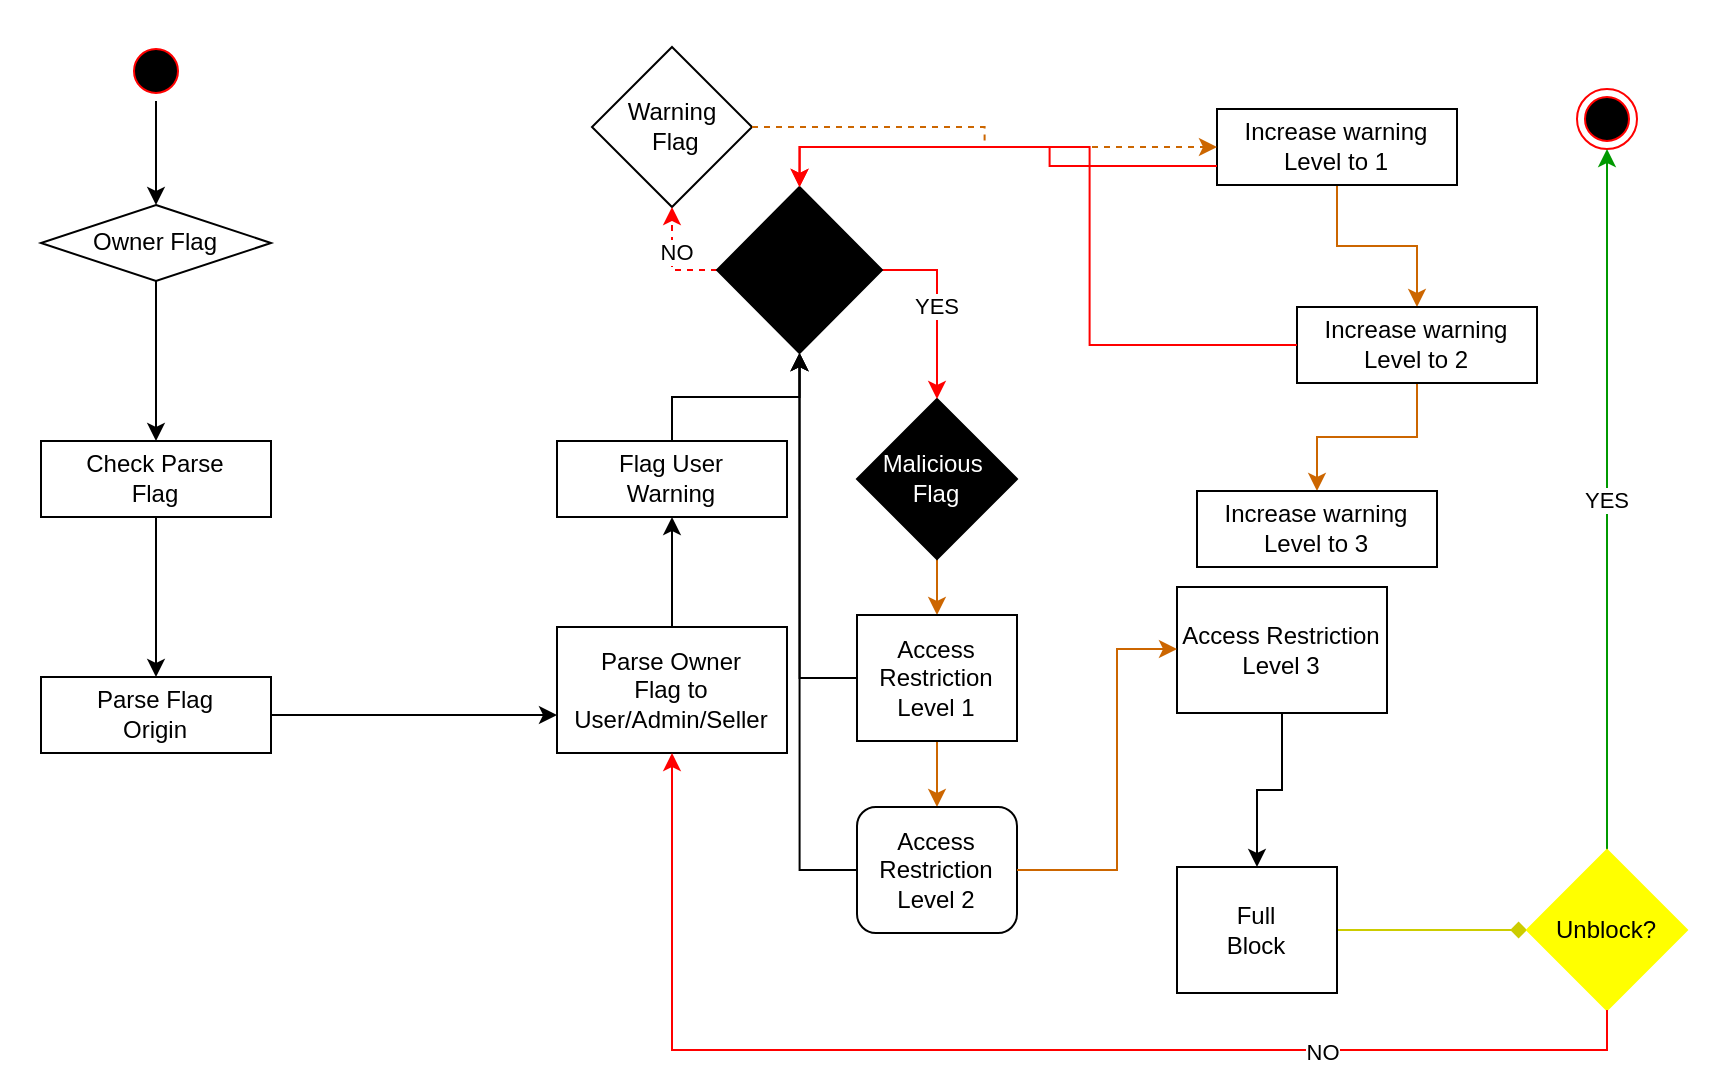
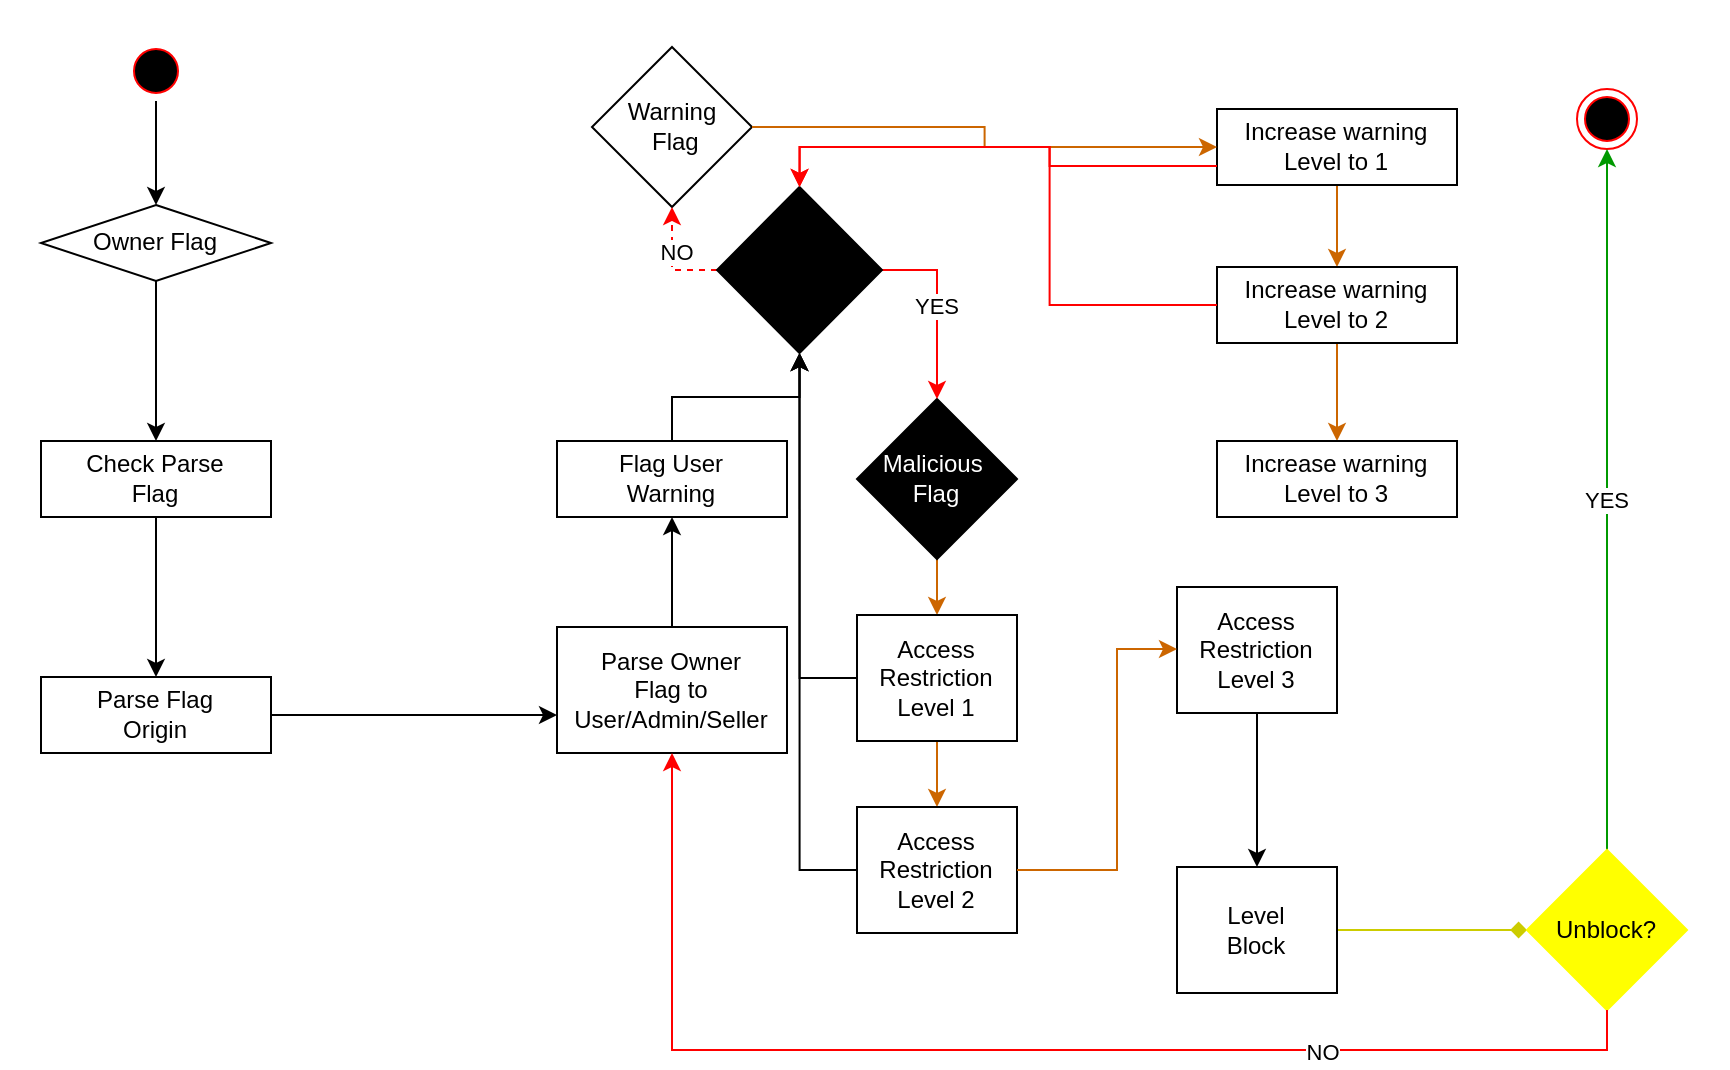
  <mxCell id="0" />
  <mxCell id="1" parent="0" />
  <mxCell id="2" value="" style="edgeStyle=orthogonalEdgeStyle;rounded=0;orthogonalLoop=1;jettySize=auto;html=1;" parent="1" source="3" target="5" edge="1"><mxGeometry relative="1" as="geometry" /></mxCell>
  <mxCell id="3" value="" style="ellipse;shape=startState;fillColor=#000000;strokeColor=#ff0000;" parent="1" vertex="1"><mxGeometry x="62.5" y="20" width="30" height="30" as="geometry" /></mxCell>
  <mxCell id="4" value="" style="edgeStyle=orthogonalEdgeStyle;rounded=0;orthogonalLoop=1;jettySize=auto;html=1;" parent="1" source="5" target="7" edge="1"><mxGeometry relative="1" as="geometry" /></mxCell>
  <mxCell id="5" value="Owner Flag" style="rhombus;whiteSpace=wrap;html=1;" parent="1" vertex="1"><mxGeometry x="20" y="102" width="115" height="38" as="geometry" /></mxCell>
  <mxCell id="6" value="" style="edgeStyle=orthogonalEdgeStyle;rounded=0;orthogonalLoop=1;jettySize=auto;html=1;" parent="1" source="7" target="8" edge="1"><mxGeometry relative="1" as="geometry" /></mxCell>
  <mxCell id="7" value="&lt;div&gt;Check Parse&lt;br&gt;&lt;/div&gt;&lt;div&gt;Flag&lt;br&gt;&lt;/div&gt;" style="rounded=0;whiteSpace=wrap;html=1;fillColor=rgb(255, 255, 255);strokeColor=rgb(0, 0, 0);fontColor=rgb(0, 0, 0);" parent="1" vertex="1"><mxGeometry x="20" y="220" width="115" height="38" as="geometry" /></mxCell>
  <mxCell id="8" value="&lt;div&gt;Parse Flag&lt;/div&gt;&lt;div&gt;Origin&lt;br&gt;&lt;/div&gt;" style="rounded=0;whiteSpace=wrap;html=1;fillColor=rgb(255, 255, 255);strokeColor=rgb(0, 0, 0);fontColor=rgb(0, 0, 0);" parent="1" vertex="1"><mxGeometry x="20" y="338" width="115" height="38" as="geometry" /></mxCell>
  <mxCell id="9" value="" style="edgeStyle=orthogonalEdgeStyle;rounded=0;orthogonalLoop=1;jettySize=auto;html=1;" parent="1" source="8" edge="1"><mxGeometry relative="1" as="geometry"><mxPoint x="278" y="357" as="targetPoint" /></mxGeometry></mxCell>
  <mxCell id="10" value="" style="edgeStyle=orthogonalEdgeStyle;rounded=0;orthogonalLoop=1;jettySize=auto;html=1;" parent="1" source="11" target="13" edge="1"><mxGeometry relative="1" as="geometry" /></mxCell>
  <mxCell id="11" value="&lt;div&gt;Parse Owner&lt;br&gt;&lt;/div&gt;&lt;div&gt;Flag to &lt;br&gt;&lt;/div&gt;&lt;div&gt;User/Admin/Seller&lt;br&gt;&lt;/div&gt;" style="rounded=0;whiteSpace=wrap;html=1;fillColor=rgb(255, 255, 255);strokeColor=rgb(0, 0, 0);fontColor=rgb(0, 0, 0);" parent="1" vertex="1"><mxGeometry x="278" y="313" width="115" height="63" as="geometry" /></mxCell>
  <mxCell id="12" style="edgeStyle=orthogonalEdgeStyle;rounded=0;orthogonalLoop=1;jettySize=auto;html=1;exitX=0.5;exitY=0;exitDx=0;exitDy=0;" parent="1" source="13" target="20" edge="1"><mxGeometry relative="1" as="geometry" /></mxCell>
  <mxCell id="13" value="&lt;div&gt;Flag User&lt;/div&gt;&lt;div&gt;Warning&lt;br&gt;&lt;/div&gt;" style="rounded=0;whiteSpace=wrap;html=1;fillColor=rgb(255, 255, 255);strokeColor=rgb(0, 0, 0);fontColor=rgb(0, 0, 0);" parent="1" vertex="1"><mxGeometry x="278" y="220" width="115" height="38" as="geometry" /></mxCell>
  <mxCell id="14" value="" style="edgeStyle=orthogonalEdgeStyle;rounded=0;orthogonalLoop=1;jettySize=auto;html=1;strokeColor=#CC6600;" parent="1" source="15" target="23" edge="1"><mxGeometry relative="1" as="geometry" /></mxCell>
  <mxCell id="15" value="&lt;div&gt;&lt;font color=&quot;#FFFFFF&quot;&gt;Malicious&amp;nbsp;&lt;/font&gt;&lt;/div&gt;&lt;div&gt;&lt;font color=&quot;#FFFFFF&quot;&gt;Flag&lt;br&gt;&lt;/font&gt;&lt;/div&gt;" style="rhombus;whiteSpace=wrap;html=1;fillColor=#000000;strokeColor=rgb(0, 0, 0);fontColor=rgb(0, 0, 0);rounded=0;" parent="1" vertex="1"><mxGeometry x="428" y="199" width="80" height="80" as="geometry" /></mxCell>
  <mxCell id="16" value="&lt;div&gt;Warning&lt;/div&gt;&lt;div&gt;&amp;nbsp;Flag&lt;/div&gt;" style="rhombus;whiteSpace=wrap;html=1;fillColor=#ffffff;strokeColor=rgb(0, 0, 0);fontColor=rgb(0, 0, 0);rounded=0;" parent="1" vertex="1"><mxGeometry x="295.5" y="23" width="80" height="80" as="geometry" /></mxCell>
  <mxCell id="17" style="edgeStyle=orthogonalEdgeStyle;rounded=0;orthogonalLoop=1;jettySize=auto;html=1;exitX=0;exitY=0.5;exitDx=0;exitDy=0;entryX=0.5;entryY=1;entryDx=0;entryDy=0;strokeColor=#FF0000;dashed=1;" parent="1" source="20" target="16" edge="1"><mxGeometry relative="1" as="geometry" /></mxCell>
  <mxCell id="18" value="NO" style="edgeLabel;html=1;align=center;verticalAlign=middle;resizable=0;points=[];" parent="17" vertex="1" connectable="0"><mxGeometry x="0.197" y="-2" relative="1" as="geometry"><mxPoint as="offset" /></mxGeometry></mxCell>
  <mxCell id="19" value="YES" style="edgeStyle=orthogonalEdgeStyle;rounded=0;orthogonalLoop=1;jettySize=auto;html=1;exitX=1;exitY=0.5;exitDx=0;exitDy=0;entryX=0.5;entryY=0;entryDx=0;entryDy=0;strokeColor=#FF0000;" parent="1" source="20" target="15" edge="1"><mxGeometry relative="1" as="geometry" /></mxCell>
  <mxCell id="20" value="&lt;div&gt;Intent&lt;/div&gt;&lt;div&gt;Malicious?&lt;br&gt;&lt;/div&gt;" style="rhombus;whiteSpace=wrap;html=1;fillColor=#000000;" parent="1" vertex="1"><mxGeometry x="358" y="93" width="82.5" height="83" as="geometry" /></mxCell>
  <mxCell id="21" value="" style="edgeStyle=orthogonalEdgeStyle;rounded=0;orthogonalLoop=1;jettySize=auto;html=1;strokeColor=#CC6600;" parent="1" source="23" target="25" edge="1"><mxGeometry relative="1" as="geometry" /></mxCell>
  <mxCell id="22" style="edgeStyle=orthogonalEdgeStyle;rounded=0;orthogonalLoop=1;jettySize=auto;html=1;exitX=0;exitY=0.5;exitDx=0;exitDy=0;entryX=0.5;entryY=1;entryDx=0;entryDy=0;" parent="1" source="23" target="20" edge="1"><mxGeometry relative="1" as="geometry" /></mxCell>
  <mxCell id="23" value="&lt;div&gt;Access Restriction&lt;/div&gt;&lt;div&gt;Level 1&lt;br&gt;&lt;/div&gt;" style="whiteSpace=wrap;html=1;fillColor=rgb(255, 255, 255);strokeColor=rgb(0, 0, 0);fontColor=rgb(0, 0, 0);rounded=0;" parent="1" vertex="1"><mxGeometry x="428" y="307" width="80" height="63" as="geometry" /></mxCell>
  <mxCell id="24" style="edgeStyle=orthogonalEdgeStyle;rounded=0;orthogonalLoop=1;jettySize=auto;html=1;exitX=0;exitY=0.5;exitDx=0;exitDy=0;entryX=0.5;entryY=1;entryDx=0;entryDy=0;" parent="1" source="25" target="20" edge="1"><mxGeometry relative="1" as="geometry" /></mxCell>
- <mxCell id="25" value="&lt;div&gt;Access Restriction&lt;/div&gt;&lt;div&gt;Level 2&lt;br&gt;&lt;/div&gt;" style="whiteSpace=wrap;html=1;fillColor=rgb(255, 255, 255);strokeColor=rgb(0, 0, 0);fontColor=rgb(0, 0, 0);rounded=1;" parent="1" vertex="1"><mxGeometry x="428" y="403" width="80" height="63" as="geometry" /></mxCell>
+ <mxCell id="25" value="&lt;div&gt;Access Restriction&lt;/div&gt;&lt;div&gt;Level 2&lt;br&gt;&lt;/div&gt;" style="whiteSpace=wrap;html=1;fillColor=rgb(255, 255, 255);strokeColor=rgb(0, 0, 0);fontColor=rgb(0, 0, 0);rounded=0;" parent="1" vertex="1"><mxGeometry x="428" y="403" width="80" height="63" as="geometry" /></mxCell>
  <mxCell id="26" value="" style="ellipse;shape=endState;fillColor=#000000;strokeColor=#ff0000" parent="1" vertex="1"><mxGeometry x="788" y="44" width="30" height="30" as="geometry" /></mxCell>
  <mxCell id="27" value="" style="edgeStyle=orthogonalEdgeStyle;rounded=0;orthogonalLoop=1;jettySize=auto;html=1;strokeColor=#CC6600;" parent="1" source="28" target="30" edge="1"><mxGeometry relative="1" as="geometry" /></mxCell>
  <mxCell id="28" value="&lt;div&gt;Increase warning &lt;br&gt;&lt;/div&gt;&lt;div&gt;Level to 1&lt;br&gt;&lt;/div&gt;" style="whiteSpace=wrap;html=1;fillColor=rgb(255, 255, 255);strokeColor=rgb(0, 0, 0);fontColor=rgb(0, 0, 0);rounded=0;" parent="1" vertex="1"><mxGeometry x="608" y="54" width="120" height="38" as="geometry" /></mxCell>
  <mxCell id="29" value="" style="edgeStyle=orthogonalEdgeStyle;rounded=0;orthogonalLoop=1;jettySize=auto;html=1;strokeColor=#CC6600;" parent="1" source="30" target="31" edge="1"><mxGeometry relative="1" as="geometry" /></mxCell>
- <mxCell id="30" value="&lt;div&gt;Increase warning &lt;br&gt;&lt;/div&gt;&lt;div&gt;Level to 2&lt;br&gt;&lt;/div&gt;" style="whiteSpace=wrap;html=1;fillColor=rgb(255, 255, 255);strokeColor=rgb(0, 0, 0);fontColor=rgb(0, 0, 0);rounded=0;" parent="1" vertex="1"><mxGeometry x="648" y="153" width="120" height="38" as="geometry" /></mxCell>
- <mxCell id="31" value="&lt;div&gt;Increase warning &lt;br&gt;&lt;/div&gt;&lt;div&gt;Level to 3&lt;br&gt;&lt;/div&gt;" style="whiteSpace=wrap;html=1;fillColor=rgb(255, 255, 255);strokeColor=rgb(0, 0, 0);fontColor=rgb(0, 0, 0);rounded=0;" parent="1" vertex="1"><mxGeometry x="598" y="245" width="120" height="38" as="geometry" /></mxCell>
+ <mxCell id="30" value="&lt;div&gt;Increase warning &lt;br&gt;&lt;/div&gt;&lt;div&gt;Level to 2&lt;br&gt;&lt;/div&gt;" style="whiteSpace=wrap;html=1;fillColor=rgb(255, 255, 255);strokeColor=rgb(0, 0, 0);fontColor=rgb(0, 0, 0);rounded=0;" parent="1" vertex="1"><mxGeometry x="608" y="133" width="120" height="38" as="geometry" /></mxCell>
+ <mxCell id="31" value="&lt;div&gt;Increase warning &lt;br&gt;&lt;/div&gt;&lt;div&gt;Level to 3&lt;br&gt;&lt;/div&gt;" style="whiteSpace=wrap;html=1;fillColor=rgb(255, 255, 255);strokeColor=rgb(0, 0, 0);fontColor=rgb(0, 0, 0);rounded=0;" parent="1" vertex="1"><mxGeometry x="608" y="220" width="120" height="38" as="geometry" /></mxCell>
  <mxCell id="32" value="" style="edgeStyle=orthogonalEdgeStyle;rounded=0;orthogonalLoop=1;jettySize=auto;html=1;" parent="1" source="33" target="35" edge="1"><mxGeometry relative="1" as="geometry" /></mxCell>
- <mxCell id="33" value="&lt;div&gt;Access Restriction&lt;/div&gt;&lt;div&gt;Level 3&lt;br&gt;&lt;/div&gt;" style="whiteSpace=wrap;html=1;fillColor=rgb(255, 255, 255);strokeColor=rgb(0, 0, 0);fontColor=rgb(0, 0, 0);rounded=0;" parent="1" vertex="1"><mxGeometry x="588" y="293" width="105" height="63" as="geometry" /></mxCell>
+ <mxCell id="33" value="&lt;div&gt;Access Restriction&lt;/div&gt;&lt;div&gt;Level 3&lt;br&gt;&lt;/div&gt;" style="whiteSpace=wrap;html=1;fillColor=rgb(255, 255, 255);strokeColor=rgb(0, 0, 0);fontColor=rgb(0, 0, 0);rounded=0;" parent="1" vertex="1"><mxGeometry x="588" y="293" width="80" height="63" as="geometry" /></mxCell>
  <mxCell id="34" value="" style="edgeStyle=orthogonalEdgeStyle;rounded=0;orthogonalLoop=1;jettySize=auto;html=1;strokeColor=#CCCC00;endArrow=diamond;" parent="1" source="35" target="37" edge="1"><mxGeometry relative="1" as="geometry" /></mxCell>
- <mxCell id="35" value="&lt;div&gt;Full&lt;br&gt;&lt;/div&gt;&lt;div&gt;Block&lt;br&gt;&lt;/div&gt;" style="whiteSpace=wrap;html=1;fillColor=rgb(255, 255, 255);strokeColor=rgb(0, 0, 0);fontColor=rgb(0, 0, 0);rounded=0;" parent="1" vertex="1"><mxGeometry x="588" y="433" width="80" height="63" as="geometry" /></mxCell>
+ <mxCell id="35" value="&lt;div&gt;Level&lt;br&gt;&lt;/div&gt;&lt;div&gt;Block&lt;br&gt;&lt;/div&gt;" style="whiteSpace=wrap;html=1;fillColor=rgb(255, 255, 255);strokeColor=rgb(0, 0, 0);fontColor=rgb(0, 0, 0);rounded=0;" parent="1" vertex="1"><mxGeometry x="588" y="433" width="80" height="63" as="geometry" /></mxCell>
  <mxCell id="36" value="YES" style="edgeStyle=orthogonalEdgeStyle;rounded=0;orthogonalLoop=1;jettySize=auto;html=1;exitX=0.5;exitY=0;exitDx=0;exitDy=0;entryX=0.5;entryY=1;entryDx=0;entryDy=0;strokeColor=#009900;" parent="1" source="37" target="26" edge="1"><mxGeometry relative="1" as="geometry" /></mxCell>
  <mxCell id="37" value="&lt;div&gt;Unblock?&lt;br&gt;&lt;/div&gt;" style="rhombus;whiteSpace=wrap;html=1;fillColor=#FFFF00;strokeColor=#FFFF00;fontColor=rgb(0, 0, 0);rounded=0;" parent="1" vertex="1"><mxGeometry x="763" y="424.5" width="80" height="80" as="geometry" /></mxCell>
- <mxCell id="38" value="" style="edgeStyle=orthogonalEdgeStyle;rounded=0;orthogonalLoop=1;jettySize=auto;html=1;strokeColor=#CC6600;dashed=1;" parent="1" source="16" target="28" edge="1"><mxGeometry relative="1" as="geometry" /></mxCell>
+ <mxCell id="38" value="" style="edgeStyle=orthogonalEdgeStyle;rounded=0;orthogonalLoop=1;jettySize=auto;html=1;strokeColor=#CC6600;" parent="1" source="16" target="28" edge="1"><mxGeometry relative="1" as="geometry" /></mxCell>
  <mxCell id="39" value="" style="edgeStyle=orthogonalEdgeStyle;rounded=0;orthogonalLoop=1;jettySize=auto;html=1;strokeColor=#CC6600;" parent="1" source="25" target="33" edge="1"><mxGeometry relative="1" as="geometry"><Array as="points"><mxPoint x="558" y="434" /><mxPoint x="558" y="324" /></Array></mxGeometry></mxCell>
  <mxCell id="40" style="edgeStyle=orthogonalEdgeStyle;rounded=0;orthogonalLoop=1;jettySize=auto;html=1;exitX=0.5;exitY=1;exitDx=0;exitDy=0;entryX=0.5;entryY=1;entryDx=0;entryDy=0;strokeColor=#FF0000;" parent="1" source="37" target="11" edge="1"><mxGeometry relative="1" as="geometry" /></mxCell>
  <mxCell id="41" value="NO" style="edgeLabel;html=1;align=center;verticalAlign=middle;resizable=0;points=[];" parent="40" vertex="1" connectable="0"><mxGeometry x="-0.488" y="1" relative="1" as="geometry"><mxPoint as="offset" /></mxGeometry></mxCell>
  <mxCell id="42" style="edgeStyle=orthogonalEdgeStyle;rounded=0;orthogonalLoop=1;jettySize=auto;html=1;exitX=0;exitY=0.75;exitDx=0;exitDy=0;strokeColor=#FF0000;" parent="1" source="28" target="20" edge="1"><mxGeometry relative="1" as="geometry" /></mxCell>
  <mxCell id="43" style="edgeStyle=orthogonalEdgeStyle;rounded=0;orthogonalLoop=1;jettySize=auto;html=1;exitX=0;exitY=0.5;exitDx=0;exitDy=0;entryX=0.5;entryY=0;entryDx=0;entryDy=0;strokeColor=#FF0000;" parent="1" source="30" target="20" edge="1"><mxGeometry relative="1" as="geometry" /></mxCell>
